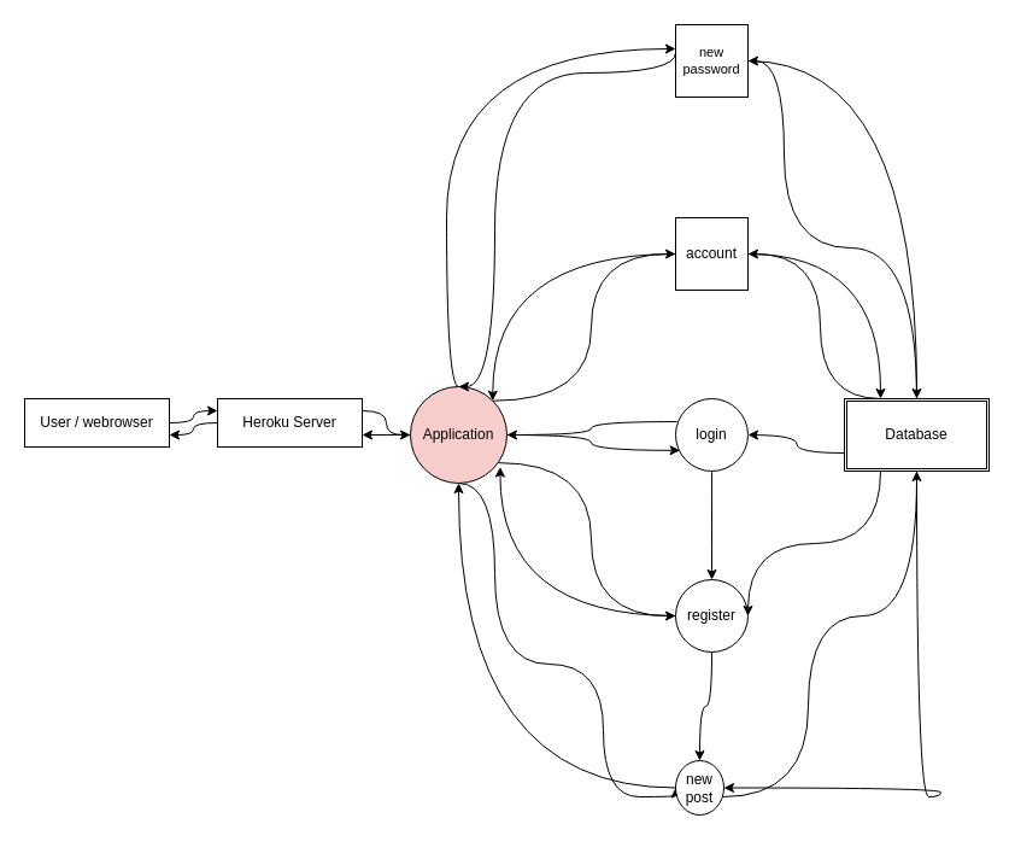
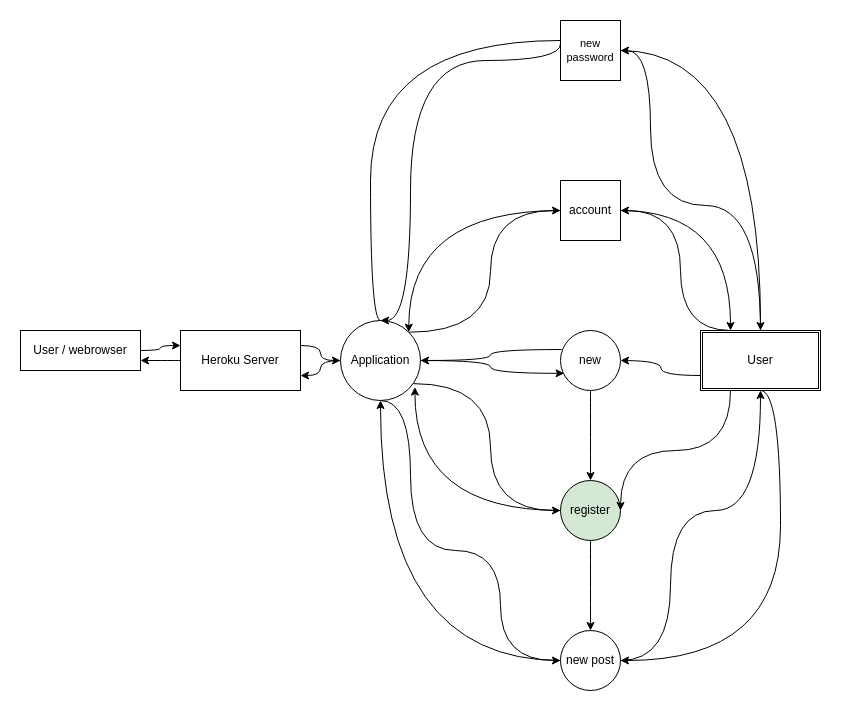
  <mxCell id="0" />
  <mxCell id="1" parent="0" />
  <mxCell id="2" style="edgeStyle=orthogonalEdgeStyle;curved=1;orthogonalLoop=1;jettySize=auto;html=1;entryX=0;entryY=0.25;entryDx=0;entryDy=0;" parent="1" source="3" target="6" edge="1"><mxGeometry relative="1" as="geometry" /></mxCell>
  <mxCell id="3" value="User / webrowser" style="rounded=0;whiteSpace=wrap;html=1;" parent="1" vertex="1"><mxGeometry x="20" y="330" width="120" height="40" as="geometry" /></mxCell>
  <mxCell id="4" style="edgeStyle=orthogonalEdgeStyle;curved=1;orthogonalLoop=1;jettySize=auto;html=1;entryX=1;entryY=0.75;entryDx=0;entryDy=0;" parent="1" source="6" target="3" edge="1"><mxGeometry relative="1" as="geometry" /></mxCell>
  <mxCell id="5" style="edgeStyle=orthogonalEdgeStyle;curved=1;orthogonalLoop=1;jettySize=auto;html=1;exitX=1;exitY=0.25;exitDx=0;exitDy=0;" parent="1" source="6" target="13" edge="1"><mxGeometry relative="1" as="geometry" /></mxCell>
- <mxCell id="6" value="Heroku Server" style="rounded=0;whiteSpace=wrap;html=1;" parent="1" vertex="1"><mxGeometry x="180" y="330" width="120" height="40" as="geometry" /></mxCell>
+ <mxCell id="6" value="Heroku Server" style="rounded=0;whiteSpace=wrap;html=1;" parent="1" vertex="1"><mxGeometry x="180" y="330" width="120" height="60" as="geometry" /></mxCell>
  <mxCell id="7" style="edgeStyle=orthogonalEdgeStyle;curved=1;orthogonalLoop=1;jettySize=auto;html=1;entryX=0;entryY=0.5;entryDx=0;entryDy=0;exitX=0;exitY=0;exitDx=0;exitDy=0;" parent="1" source="13" target="22" edge="1"><mxGeometry relative="1" as="geometry" /></mxCell>
- <mxCell id="8" style="edgeStyle=orthogonalEdgeStyle;curved=1;orthogonalLoop=1;jettySize=auto;html=1;exitX=0;exitY=0.5;exitDx=0;exitDy=0;" parent="1" source="13" target="16" edge="1"><mxGeometry relative="1" as="geometry"><Array as="points"><mxPoint x="370" y="320" /><mxPoint x="370" y="40" /></Array><mxPoint x="550" y="40" as="targetPoint" /></mxGeometry></mxCell>
+ <mxCell id="8" style="edgeStyle=orthogonalEdgeStyle;curved=1;orthogonalLoop=1;jettySize=auto;html=1;exitX=0;exitY=0.5;exitDx=0;exitDy=0;endArrow=none;" parent="1" source="13" target="16" edge="1"><mxGeometry relative="1" as="geometry"><Array as="points"><mxPoint x="370" y="320" /><mxPoint x="370" y="40" /></Array><mxPoint x="550" y="40" as="targetPoint" /></mxGeometry></mxCell>
  <mxCell id="9" style="edgeStyle=orthogonalEdgeStyle;curved=1;orthogonalLoop=1;jettySize=auto;html=1;entryX=0;entryY=0.5;entryDx=0;entryDy=0;exitX=0.789;exitY=0.091;exitDx=0;exitDy=0;exitPerimeter=0;" parent="1" source="13" target="25" edge="1"><mxGeometry relative="1" as="geometry"><mxPoint x="420" y="390" as="sourcePoint" /></mxGeometry></mxCell>
  <mxCell id="10" style="edgeStyle=orthogonalEdgeStyle;curved=1;orthogonalLoop=1;jettySize=auto;html=1;entryX=0;entryY=0.5;entryDx=0;entryDy=0;exitX=1;exitY=0.5;exitDx=0;exitDy=0;" parent="1" source="13" target="28" edge="1"><mxGeometry relative="1" as="geometry"><Array as="points"><mxPoint x="410" y="400" /><mxPoint x="410" y="550" /><mxPoint x="500" y="550" /><mxPoint x="500" y="660" /></Array></mxGeometry></mxCell>
  <mxCell id="11" style="edgeStyle=orthogonalEdgeStyle;curved=1;orthogonalLoop=1;jettySize=auto;html=1;entryX=1;entryY=0.75;entryDx=0;entryDy=0;" parent="1" source="13" target="6" edge="1"><mxGeometry relative="1" as="geometry" /></mxCell>
  <mxCell id="12" style="edgeStyle=orthogonalEdgeStyle;orthogonalLoop=1;jettySize=auto;html=1;entryX=0.06;entryY=0.714;entryDx=0;entryDy=0;entryPerimeter=0;curved=1;" edge="1" parent="1" source="13" target="19"><mxGeometry relative="1" as="geometry" /></mxCell>
- <mxCell id="13" value="Application" style="ellipse;whiteSpace=wrap;html=1;aspect=fixed;direction=south;fillColor=#f8cecc;" parent="1" vertex="1"><mxGeometry x="340" y="320" width="80" height="80" as="geometry" /></mxCell>
+ <mxCell id="13" value="Application" style="ellipse;whiteSpace=wrap;html=1;aspect=fixed;direction=south;" parent="1" vertex="1"><mxGeometry x="340" y="320" width="80" height="80" as="geometry" /></mxCell>
  <mxCell id="14" style="edgeStyle=orthogonalEdgeStyle;curved=1;orthogonalLoop=1;jettySize=auto;html=1;exitX=0.002;exitY=0.386;exitDx=0;exitDy=0;exitPerimeter=0;" parent="1" source="16" edge="1"><mxGeometry relative="1" as="geometry"><mxPoint x="380" y="320" as="targetPoint" /><Array as="points"><mxPoint x="560" y="60" /><mxPoint x="410" y="60" /><mxPoint x="410" y="320" /></Array></mxGeometry></mxCell>
  <mxCell id="15" style="edgeStyle=orthogonalEdgeStyle;curved=1;orthogonalLoop=1;jettySize=auto;html=1;" parent="1" source="16" target="34" edge="1"><mxGeometry relative="1" as="geometry" /></mxCell>
  <mxCell id="16" value="&lt;div style=&quot;font-size: 11px&quot;&gt;&lt;font style=&quot;font-size: 11px&quot;&gt;new &lt;br&gt;&lt;/font&gt;&lt;/div&gt;&lt;div style=&quot;font-size: 11px&quot;&gt;&lt;font style=&quot;font-size: 11px&quot;&gt;password&lt;br&gt;&lt;/font&gt;&lt;/div&gt;" style="whiteSpace=wrap;html=1;aspect=fixed;rounded=0;" parent="1" vertex="1"><mxGeometry x="560" y="20" width="60" height="60" as="geometry" /></mxCell>
  <mxCell id="17" style="edgeStyle=orthogonalEdgeStyle;curved=1;orthogonalLoop=1;jettySize=auto;html=1;exitX=0.017;exitY=0.317;exitDx=0;exitDy=0;entryX=0.5;entryY=0;entryDx=0;entryDy=0;exitPerimeter=0;" parent="1" source="19" target="13" edge="1"><mxGeometry relative="1" as="geometry"><Array as="points"><mxPoint x="490" y="349" /><mxPoint x="490" y="360" /></Array></mxGeometry></mxCell>
  <mxCell id="18" style="edgeStyle=orthogonalEdgeStyle;curved=1;orthogonalLoop=1;jettySize=auto;html=1;" parent="1" source="19" target="25" edge="1"><mxGeometry relative="1" as="geometry" /></mxCell>
- <mxCell id="19" value="login" style="ellipse;whiteSpace=wrap;html=1;aspect=fixed;" parent="1" vertex="1"><mxGeometry x="560" y="330" width="60" height="60" as="geometry" /></mxCell>
+ <mxCell id="19" value="new" style="ellipse;whiteSpace=wrap;html=1;aspect=fixed;" parent="1" vertex="1"><mxGeometry x="560" y="330" width="60" height="60" as="geometry" /></mxCell>
  <mxCell id="20" style="edgeStyle=orthogonalEdgeStyle;curved=1;orthogonalLoop=1;jettySize=auto;html=1;entryX=0;entryY=0;entryDx=0;entryDy=0;" parent="1" source="22" target="13" edge="1"><mxGeometry relative="1" as="geometry" /></mxCell>
  <mxCell id="21" style="edgeStyle=orthogonalEdgeStyle;curved=1;orthogonalLoop=1;jettySize=auto;html=1;exitX=1;exitY=0.5;exitDx=0;exitDy=0;entryX=0.25;entryY=0;entryDx=0;entryDy=0;" parent="1" source="22" target="34" edge="1"><mxGeometry relative="1" as="geometry" /></mxCell>
  <mxCell id="22" value="account" style="whiteSpace=wrap;html=1;aspect=fixed;rounded=0;" parent="1" vertex="1"><mxGeometry x="560" y="180" width="60" height="60" as="geometry" /></mxCell>
  <mxCell id="23" style="edgeStyle=orthogonalEdgeStyle;curved=1;orthogonalLoop=1;jettySize=auto;html=1;" parent="1" source="25" target="28" edge="1"><mxGeometry relative="1" as="geometry" /></mxCell>
  <mxCell id="24" style="edgeStyle=orthogonalEdgeStyle;curved=1;orthogonalLoop=1;jettySize=auto;html=1;entryX=0.832;entryY=0.07;entryDx=0;entryDy=0;entryPerimeter=0;" edge="1" parent="1" source="25" target="13"><mxGeometry relative="1" as="geometry" /></mxCell>
- <mxCell id="25" value="register" style="ellipse;whiteSpace=wrap;html=1;aspect=fixed;" parent="1" vertex="1"><mxGeometry x="560" y="480" width="60" height="60" as="geometry" /></mxCell>
+ <mxCell id="25" value="register" style="ellipse;whiteSpace=wrap;html=1;aspect=fixed;fillColor=#d5e8d4;" parent="1" vertex="1"><mxGeometry x="560" y="480" width="60" height="60" as="geometry" /></mxCell>
  <mxCell id="26" style="edgeStyle=orthogonalEdgeStyle;curved=1;orthogonalLoop=1;jettySize=auto;html=1;" parent="1" source="28" target="13" edge="1"><mxGeometry relative="1" as="geometry" /></mxCell>
  <mxCell id="27" style="edgeStyle=orthogonalEdgeStyle;curved=1;orthogonalLoop=1;jettySize=auto;html=1;" parent="1" source="28" target="34" edge="1"><mxGeometry relative="1" as="geometry"><Array as="points"><mxPoint x="670" y="660" /><mxPoint x="670" y="510" /><mxPoint x="760" y="510" /></Array></mxGeometry></mxCell>
- <mxCell id="28" value="new post" style="ellipse;whiteSpace=wrap;html=1;aspect=fixed;" parent="1" vertex="1"><mxGeometry x="560" y="630" width="40" height="45" as="geometry" /></mxCell>
+ <mxCell id="28" value="new post" style="ellipse;whiteSpace=wrap;html=1;aspect=fixed;" parent="1" vertex="1"><mxGeometry x="560" y="630" width="60" height="60" as="geometry" /></mxCell>
  <mxCell id="29" style="edgeStyle=orthogonalEdgeStyle;curved=1;orthogonalLoop=1;jettySize=auto;html=1;exitX=0.5;exitY=0;exitDx=0;exitDy=0;entryX=1;entryY=0.5;entryDx=0;entryDy=0;" parent="1" source="34" target="16" edge="1"><mxGeometry relative="1" as="geometry"><mxPoint x="650" y="130" as="targetPoint" /><Array as="points"><mxPoint x="760" y="205" /><mxPoint x="650" y="205" /><mxPoint x="650" y="50" /></Array></mxGeometry></mxCell>
  <mxCell id="30" style="edgeStyle=orthogonalEdgeStyle;curved=1;orthogonalLoop=1;jettySize=auto;html=1;entryX=1;entryY=0.5;entryDx=0;entryDy=0;exitX=0.25;exitY=0;exitDx=0;exitDy=0;" parent="1" source="34" target="22" edge="1"><mxGeometry relative="1" as="geometry"><mxPoint x="760" y="320" as="sourcePoint" /><Array as="points"><mxPoint x="680" y="330" /><mxPoint x="680" y="210" /></Array></mxGeometry></mxCell>
  <mxCell id="31" style="edgeStyle=orthogonalEdgeStyle;curved=1;orthogonalLoop=1;jettySize=auto;html=1;exitX=0;exitY=0.75;exitDx=0;exitDy=0;" parent="1" source="34" edge="1"><mxGeometry relative="1" as="geometry"><mxPoint x="620" y="360" as="targetPoint" /></mxGeometry></mxCell>
  <mxCell id="32" style="edgeStyle=orthogonalEdgeStyle;curved=1;orthogonalLoop=1;jettySize=auto;html=1;entryX=1;entryY=0.5;entryDx=0;entryDy=0;" parent="1" target="28" edge="1"><mxGeometry relative="1" as="geometry"><Array as="points"><mxPoint x="780" y="660" /></Array><mxPoint x="760" y="390" as="sourcePoint" /></mxGeometry></mxCell>
  <mxCell id="33" style="edgeStyle=orthogonalEdgeStyle;curved=1;orthogonalLoop=1;jettySize=auto;html=1;exitX=0.25;exitY=1;exitDx=0;exitDy=0;" parent="1" source="34" edge="1"><mxGeometry relative="1" as="geometry"><mxPoint x="620" y="510" as="targetPoint" /></mxGeometry></mxCell>
- <mxCell id="34" value="Database" style="shape=ext;double=1;rounded=0;whiteSpace=wrap;html=1;" parent="1" vertex="1"><mxGeometry x="700" y="330" width="120" height="60" as="geometry" /></mxCell>
+ <mxCell id="34" value="User" style="shape=ext;double=1;rounded=0;whiteSpace=wrap;html=1;" parent="1" vertex="1"><mxGeometry x="700" y="330" width="120" height="60" as="geometry" /></mxCell>
